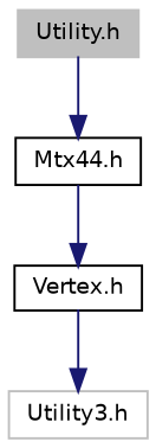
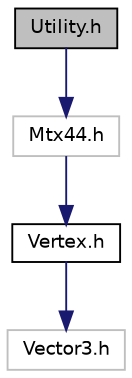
  digraph {
    node [color=black fillcolor=white fontname=Helvetica fontsize=10 shape=record style=filled]
    edge [color=midnightblue fontname=Helvetica fontsize=10 labelfontname=Helvetica labelfontsize=10 style=solid]
-   n1 [color=grey75 fillcolor=grey75 fontcolor=black height=0.2 label="Utility.h" width=0.4]
-   n2 [height=0.2 label="Mtx44.h" width=0.4]
+   n1 [fillcolor=grey75 fontcolor=black height=0.2 label="Utility.h" width=0.4]
+   n2 [color=grey75 height=0.2 label="Mtx44.h" width=0.4]
    n3 [height=0.2 label="Vertex.h" width=0.4]
-   n4 [color=grey75 height=0.2 label="Utility3.h" width=0.4]
+   n4 [color=grey75 height=0.2 label="Vector3.h" width=0.4]
    n1 -> n2
    n2 -> n3
    n3 -> n4
  }
